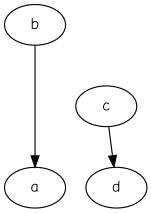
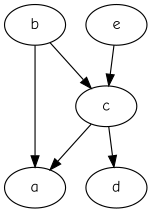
  strict digraph {
    fontname="Comic Neue"
    node [fontname="Comic Neue"]
    edge [fontname="Comic Neue"]
    b
    a
    c
    d
+   e
    b -> a
+   b -> c
+   c -> a
    c -> d
+   e -> c
  }
